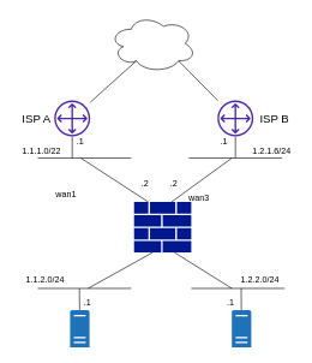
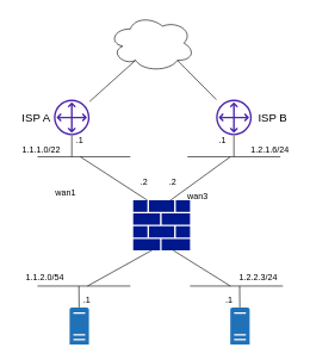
  <mxCell id="0" />
  <mxCell id="1" parent="0" />
  <mxCell id="2" value="" style="sketch=0;aspect=fixed;pointerEvents=1;shadow=0;dashed=0;html=1;strokeColor=none;labelPosition=center;verticalLabelPosition=bottom;verticalAlign=top;align=center;fillColor=#00188D;shape=mxgraph.mscae.enterprise.firewall" parent="1" vertex="1"><mxGeometry x="186" y="280" width="79.54" height="70" as="geometry" /></mxCell>
  <mxCell id="3" value="" style="endArrow=none;html=1;exitX=0.251;exitY=0;exitDx=0;exitDy=0;exitPerimeter=0;" parent="1" source="2" edge="1"><mxGeometry width="50" height="50" relative="1" as="geometry"><mxPoint x="202" y="329" as="sourcePoint" /><mxPoint x="112" y="219" as="targetPoint" /></mxGeometry></mxCell>
  <mxCell id="4" value="" style="endArrow=none;html=1;" parent="1" edge="1"><mxGeometry width="50" height="50" relative="1" as="geometry"><mxPoint x="52" y="219" as="sourcePoint" /><mxPoint x="182" y="219" as="targetPoint" /></mxGeometry></mxCell>
  <mxCell id="5" value="" style="endArrow=none;html=1;" parent="1" edge="1"><mxGeometry width="50" height="50" relative="1" as="geometry"><mxPoint x="262" y="219" as="sourcePoint" /><mxPoint x="392" y="219" as="targetPoint" /></mxGeometry></mxCell>
  <mxCell id="6" value="" style="endArrow=none;html=1;exitX=0.654;exitY=0;exitDx=0;exitDy=0;exitPerimeter=0;" parent="1" source="2" edge="1"><mxGeometry width="50" height="50" relative="1" as="geometry"><mxPoint x="242" y="299" as="sourcePoint" /><mxPoint x="322" y="219" as="targetPoint" /></mxGeometry></mxCell>
  <mxCell id="7" value="" style="sketch=0;outlineConnect=0;fontColor=#232F3E;gradientColor=none;fillColor=#4D27AA;strokeColor=none;dashed=0;verticalLabelPosition=bottom;verticalAlign=top;align=center;html=1;fontSize=12;fontStyle=0;aspect=fixed;pointerEvents=1;shape=mxgraph.aws4.customer_gateway;" parent="1" vertex="1"><mxGeometry x="75" y="139" width="50" height="50" as="geometry" /></mxCell>
  <mxCell id="8" value="" style="endArrow=none;html=1;" parent="1" source="7" edge="1"><mxGeometry width="50" height="50" relative="1" as="geometry"><mxPoint x="204" y="249" as="sourcePoint" /><mxPoint x="100" y="219" as="targetPoint" /></mxGeometry></mxCell>
  <mxCell id="9" value="" style="endArrow=none;html=1;" parent="1" source="10" edge="1"><mxGeometry width="50" height="50" relative="1" as="geometry"><mxPoint x="431" y="249" as="sourcePoint" /><mxPoint x="327" y="219" as="targetPoint" /></mxGeometry></mxCell>
  <mxCell id="10" value="" style="sketch=0;outlineConnect=0;fontColor=#232F3E;gradientColor=none;fillColor=#4D27AA;strokeColor=none;dashed=0;verticalLabelPosition=bottom;verticalAlign=top;align=center;html=1;fontSize=12;fontStyle=0;aspect=fixed;pointerEvents=1;shape=mxgraph.aws4.customer_gateway;" parent="1" vertex="1"><mxGeometry x="302" y="139" width="50" height="50" as="geometry" /></mxCell>
  <mxCell id="11" value="" style="ellipse;shape=cloud;whiteSpace=wrap;html=1;" parent="1" vertex="1"><mxGeometry x="152" y="20" width="120" height="80" as="geometry" /></mxCell>
  <mxCell id="12" value="" style="endArrow=none;html=1;entryX=0.31;entryY=0.8;entryDx=0;entryDy=0;entryPerimeter=0;" parent="1" source="7" target="11" edge="1"><mxGeometry width="50" height="50" relative="1" as="geometry"><mxPoint x="142" y="100" as="sourcePoint" /><mxPoint x="110" y="229" as="targetPoint" /></mxGeometry></mxCell>
  <mxCell id="13" value="" style="endArrow=none;html=1;entryX=0.8;entryY=0.8;entryDx=0;entryDy=0;entryPerimeter=0;" parent="1" source="10" target="11" edge="1"><mxGeometry width="50" height="50" relative="1" as="geometry"><mxPoint x="332" y="140" as="sourcePoint" /><mxPoint x="192.74" y="94" as="targetPoint" /></mxGeometry></mxCell>
  <mxCell id="14" value="" style="endArrow=none;html=1;" parent="1" edge="1"><mxGeometry width="50" height="50" relative="1" as="geometry"><mxPoint x="52" y="400" as="sourcePoint" /><mxPoint x="182" y="400" as="targetPoint" /></mxGeometry></mxCell>
  <mxCell id="15" value="" style="endArrow=none;html=1;" parent="1" edge="1"><mxGeometry width="50" height="50" relative="1" as="geometry"><mxPoint x="122" y="400" as="sourcePoint" /><mxPoint x="212" y="350" as="targetPoint" /></mxGeometry></mxCell>
  <mxCell id="16" value="" style="endArrow=none;html=1;" parent="1" edge="1"><mxGeometry width="50" height="50" relative="1" as="geometry"><mxPoint x="265.54" y="400" as="sourcePoint" /><mxPoint x="395.54" y="400" as="targetPoint" /></mxGeometry></mxCell>
  <mxCell id="17" value="" style="endArrow=none;html=1;" parent="1" edge="1"><mxGeometry width="50" height="50" relative="1" as="geometry"><mxPoint x="322" y="400" as="sourcePoint" /><mxPoint x="242" y="350" as="targetPoint" /></mxGeometry></mxCell>
  <mxCell id="18" value="" style="sketch=0;pointerEvents=1;shadow=0;dashed=0;html=1;strokeColor=none;labelPosition=center;verticalLabelPosition=bottom;verticalAlign=top;outlineConnect=0;align=center;shape=mxgraph.office.servers.physical_host;fillColor=#2072B8;" parent="1" vertex="1"><mxGeometry x="97" y="430" width="27" height="52" as="geometry" /></mxCell>
  <mxCell id="19" value="" style="endArrow=none;html=1;" parent="1" source="18" edge="1"><mxGeometry width="50" height="50" relative="1" as="geometry"><mxPoint x="110" y="199" as="sourcePoint" /><mxPoint x="110" y="400" as="targetPoint" /></mxGeometry></mxCell>
  <mxCell id="20" value="" style="endArrow=none;html=1;" parent="1" source="21" edge="1"><mxGeometry width="50" height="50" relative="1" as="geometry"><mxPoint x="335" y="199" as="sourcePoint" /><mxPoint x="335" y="400" as="targetPoint" /></mxGeometry></mxCell>
  <mxCell id="21" value="" style="sketch=0;pointerEvents=1;shadow=0;dashed=0;html=1;strokeColor=none;labelPosition=center;verticalLabelPosition=bottom;verticalAlign=top;outlineConnect=0;align=center;shape=mxgraph.office.servers.physical_host;fillColor=#2072B8;" parent="1" vertex="1"><mxGeometry x="322" y="430" width="27" height="52" as="geometry" /></mxCell>
  <mxCell id="22" value="1.1.1.0/22" style="text;html=1;align=center;verticalAlign=middle;resizable=0;points=[];autosize=1;strokeColor=none;fillColor=none;" parent="1" vertex="1"><mxGeometry x="22" y="200" width="70" height="20" as="geometry" /></mxCell>
  <mxCell id="23" value="1.2.1.6/24" style="text;html=1;align=center;verticalAlign=middle;resizable=0;points=[];autosize=1;strokeColor=none;fillColor=none;" parent="1" vertex="1"><mxGeometry x="342" y="200" width="70" height="20" as="geometry" /></mxCell>
  <mxCell id="24" value=".1" style="text;html=1;align=center;verticalAlign=middle;resizable=0;points=[];autosize=1;strokeColor=none;fillColor=none;" parent="1" vertex="1"><mxGeometry x="95.5" y="187" width="30" height="20" as="geometry" /></mxCell>
  <mxCell id="25" value=".2" style="text;html=1;align=center;verticalAlign=middle;resizable=0;points=[];autosize=1;strokeColor=none;fillColor=none;" parent="1" vertex="1"><mxGeometry x="186" y="245" width="30" height="20" as="geometry" /></mxCell>
  <mxCell id="26" value=".1" style="text;html=1;align=center;verticalAlign=middle;resizable=0;points=[];autosize=1;strokeColor=none;fillColor=none;" parent="1" vertex="1"><mxGeometry x="296" y="187" width="30" height="20" as="geometry" /></mxCell>
  <mxCell id="27" value=".2" style="text;html=1;align=center;verticalAlign=middle;resizable=0;points=[];autosize=1;strokeColor=none;fillColor=none;" parent="1" vertex="1"><mxGeometry x="226" y="245" width="30" height="20" as="geometry" /></mxCell>
- <mxCell id="28" value="1.1.2.0/24" style="text;html=1;align=center;verticalAlign=middle;resizable=0;points=[];autosize=1;strokeColor=none;fillColor=none;" parent="1" vertex="1"><mxGeometry x="27" y="379" width="70" height="20" as="geometry" /></mxCell>
- <mxCell id="29" value="1.2.2.0/24" style="text;html=1;align=center;verticalAlign=middle;resizable=0;points=[];autosize=1;strokeColor=none;fillColor=none;" parent="1" vertex="1"><mxGeometry x="326" y="379" width="70" height="20" as="geometry" /></mxCell>
+ <mxCell id="28" value="1.1.2.0/54" style="text;html=1;align=center;verticalAlign=middle;resizable=0;points=[];autosize=1;strokeColor=none;fillColor=none;" parent="1" vertex="1"><mxGeometry x="27" y="379" width="70" height="20" as="geometry" /></mxCell>
+ <mxCell id="29" value="1.2.2.3/24" style="text;html=1;align=center;verticalAlign=middle;resizable=0;points=[];autosize=1;strokeColor=none;fillColor=none;" parent="1" vertex="1"><mxGeometry x="326" y="379" width="70" height="20" as="geometry" /></mxCell>
  <mxCell id="30" value=".1" style="text;html=1;align=center;verticalAlign=middle;resizable=0;points=[];autosize=1;strokeColor=none;fillColor=none;" parent="1" vertex="1"><mxGeometry x="105.5" y="410" width="30" height="20" as="geometry" /></mxCell>
  <mxCell id="31" value=".1" style="text;html=1;align=center;verticalAlign=middle;resizable=0;points=[];autosize=1;strokeColor=none;fillColor=none;" parent="1" vertex="1"><mxGeometry x="305" y="410" width="30" height="20" as="geometry" /></mxCell>
  <mxCell id="32" value="&lt;font style=&quot;font-size: 16px&quot;&gt;ISP A&lt;/font&gt;" style="text;html=1;align=center;verticalAlign=middle;resizable=0;points=[];autosize=1;strokeColor=none;fillColor=none;" parent="1" vertex="1"><mxGeometry x="20" y="154" width="60" height="20" as="geometry" /></mxCell>
  <mxCell id="33" value="&lt;font style=&quot;font-size: 16px&quot;&gt;ISP B&lt;/font&gt;" style="text;html=1;align=center;verticalAlign=middle;resizable=0;points=[];autosize=1;strokeColor=none;fillColor=none;" parent="1" vertex="1"><mxGeometry x="351" y="154" width="60" height="20" as="geometry" /></mxCell>
  <mxCell id="34" value="wan1" style="text;html=1;align=center;verticalAlign=middle;resizable=0;points=[];autosize=1;strokeColor=none;fillColor=none;" vertex="1" parent="1"><mxGeometry x="71" y="260" width="40" height="20" as="geometry" /></mxCell>
  <mxCell id="35" value="wan3" style="text;html=1;align=center;verticalAlign=middle;resizable=0;points=[];autosize=1;strokeColor=none;fillColor=none;" vertex="1" parent="1"><mxGeometry x="256" y="265" width="40" height="20" as="geometry" /></mxCell>
